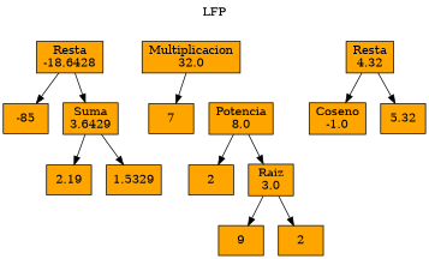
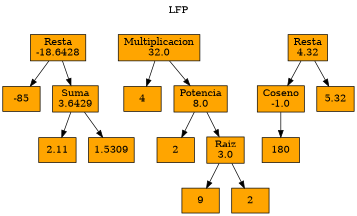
  digraph {
    label=LFP
    labelloc=t
    node [fillcolor=orange fontcolor="#000000" shape=box style=filled]
    n1 [label="Resta\n-18.6428"]
    n2 [label=-85]
    n3 [label="Suma\n3.6429"]
-   n4 [label=2.19]
-   n5 [label=1.5329]
+   n4 [label=2.11]
+   n5 [label=1.5309]
    n6 [label="Multiplicacion\n32.0"]
-   n7 [label=7]
+   n7 [label=4]
    n8 [label="Potencia\n8.0"]
    n9 [label=2]
    n10 [label="Raiz\n3.0"]
    n11 [label=9]
    n12 [label=2]
    n13 [label="Resta\n4.32"]
    n14 [label="Coseno\n-1.0"]
    n15 [label=5.32]
+   n16 [label=180]
    n1 -> n2
    n1 -> n3
    n3 -> n4
    n3 -> n5
    n6 -> n7
+   n6 -> n8
    n8 -> n9
    n8 -> n10
    n10 -> n11
    n10 -> n12
    n13 -> n14
    n13 -> n15
+   n14 -> n16
  }
